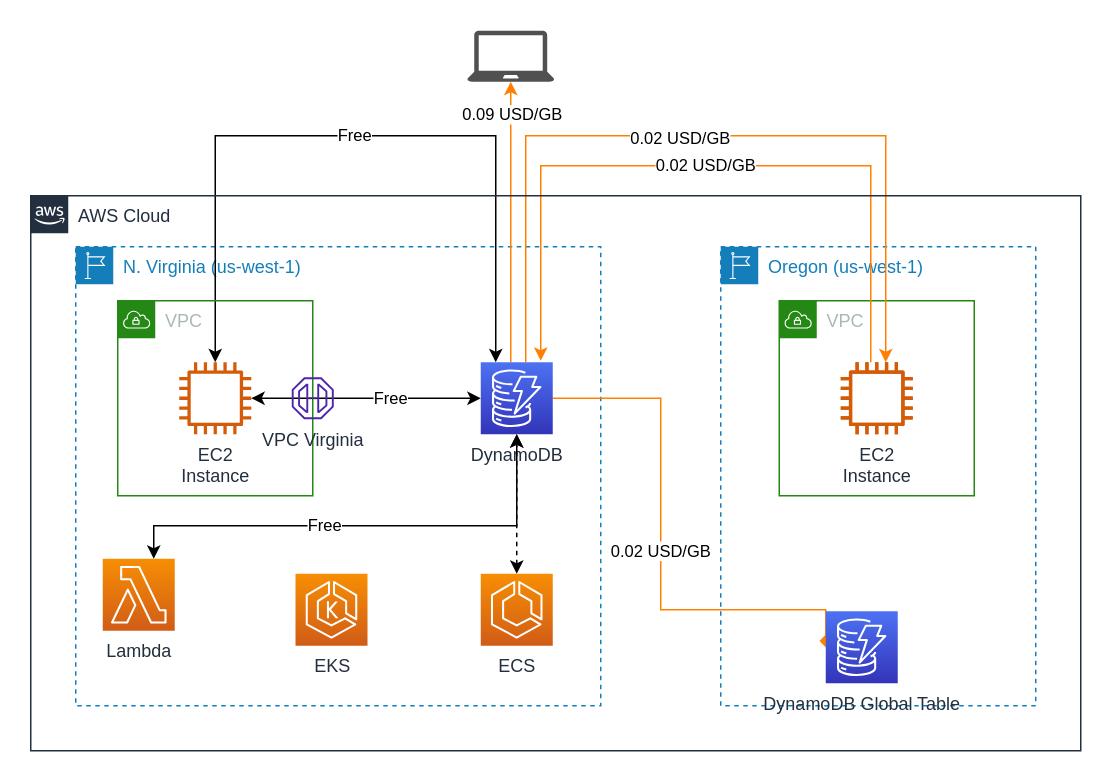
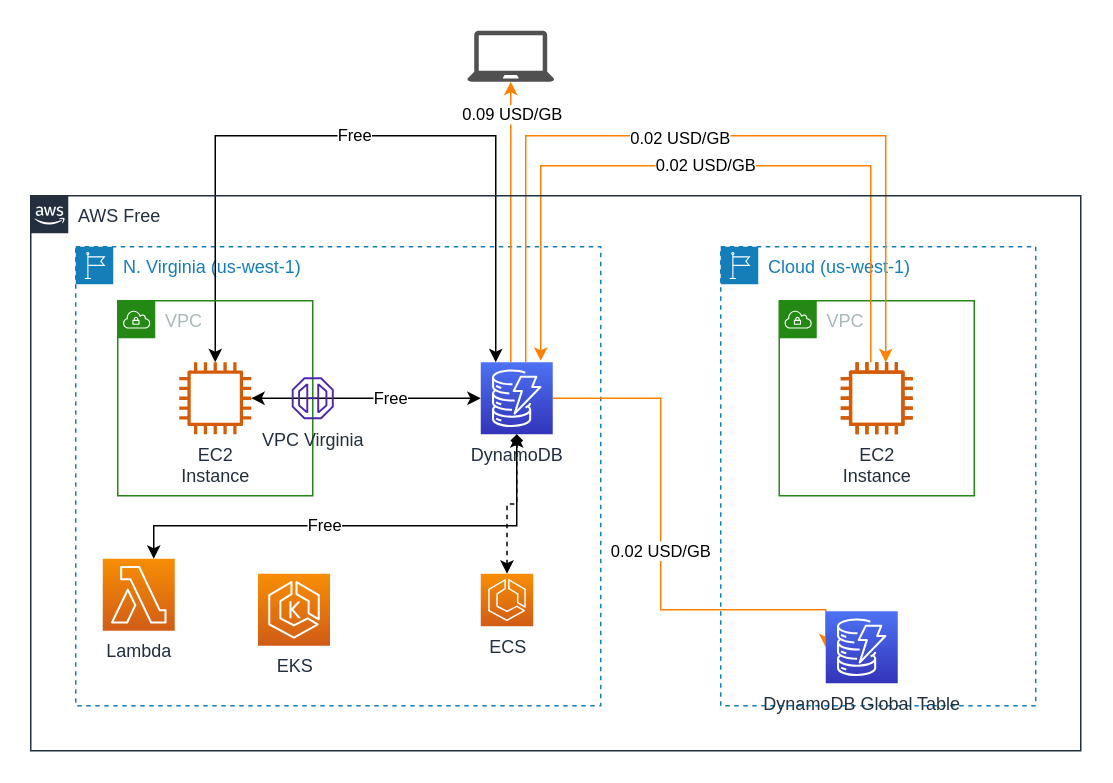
  <mxCell id="0" />
  <mxCell id="1" parent="0" />
  <mxCell id="2" value="N. Virginia (us-west-1)" style="points=[[0,0],[0.25,0],[0.5,0],[0.75,0],[1,0],[1,0.25],[1,0.5],[1,0.75],[1,1],[0.75,1],[0.5,1],[0.25,1],[0,1],[0,0.75],[0,0.5],[0,0.25]];outlineConnect=0;gradientColor=none;html=1;whiteSpace=wrap;fontSize=12;fontStyle=0;container=0;pointerEvents=0;collapsible=0;recursiveResize=0;shape=mxgraph.aws4.group;grIcon=mxgraph.aws4.group_region;strokeColor=#147EBA;fillColor=none;verticalAlign=top;align=left;spacingLeft=30;fontColor=#147EBA;dashed=1;" vertex="1" parent="1"><mxGeometry x="50" y="164" width="350" height="306" as="geometry" /></mxCell>
  <mxCell id="3" value="Free" style="edgeStyle=orthogonalEdgeStyle;rounded=0;orthogonalLoop=1;jettySize=auto;html=1;startArrow=classic;startFill=1;" edge="1" parent="1" source="8" target="10"><mxGeometry relative="1" as="geometry"><Array as="points"><mxPoint x="330" y="90" /><mxPoint x="143" y="90" /></Array></mxGeometry></mxCell>
  <mxCell id="4" value="Free" style="edgeStyle=orthogonalEdgeStyle;rounded=0;orthogonalLoop=1;jettySize=auto;html=1;startArrow=classic;startFill=1;" edge="1" parent="1" source="8" target="10"><mxGeometry x="-0.216" relative="1" as="geometry"><mxPoint as="offset" /></mxGeometry></mxCell>
- <mxCell id="5" value="0.02 USD/GB" style="edgeStyle=orthogonalEdgeStyle;rounded=0;orthogonalLoop=1;jettySize=auto;html=1;entryX=0;entryY=0.5;entryDx=0;entryDy=0;entryPerimeter=0;startArrow=none;startFill=0;endArrow=diamond;endFill=1;strokeColor=#FF8000;" edge="1" parent="1" source="8" target="24"><mxGeometry relative="1" as="geometry"><Array as="points"><mxPoint x="440" y="265" /><mxPoint x="440" y="406" /></Array></mxGeometry></mxCell>
+ <mxCell id="5" value="0.02 USD/GB" style="edgeStyle=orthogonalEdgeStyle;rounded=0;orthogonalLoop=1;jettySize=auto;html=1;entryX=0;entryY=0.5;entryDx=0;entryDy=0;entryPerimeter=0;startArrow=none;startFill=0;endArrow=classic;endFill=1;strokeColor=#FF8000;" edge="1" parent="1" source="8" target="24"><mxGeometry relative="1" as="geometry"><Array as="points"><mxPoint x="440" y="265" /><mxPoint x="440" y="406" /></Array></mxGeometry></mxCell>
  <mxCell id="6" style="edgeStyle=orthogonalEdgeStyle;rounded=0;orthogonalLoop=1;jettySize=auto;html=1;startArrow=none;startFill=0;endArrow=classic;endFill=1;strokeColor=#FF8000;" edge="1" parent="1" source="8" target="26"><mxGeometry relative="1" as="geometry"><Array as="points"><mxPoint x="340" y="180" /><mxPoint x="340" y="180" /></Array></mxGeometry></mxCell>
  <mxCell id="7" value="0.09 USD/GB" style="edgeLabel;html=1;align=center;verticalAlign=middle;resizable=0;points=[];" vertex="1" connectable="0" parent="6"><mxGeometry x="0.683" y="1" relative="1" as="geometry"><mxPoint x="1" y="-9" as="offset" /></mxGeometry></mxCell>
  <mxCell id="8" value="DynamoDB" style="sketch=0;points=[[0,0,0],[0.25,0,0],[0.5,0,0],[0.75,0,0],[1,0,0],[0,1,0],[0.25,1,0],[0.5,1,0],[0.75,1,0],[1,1,0],[0,0.25,0],[0,0.5,0],[0,0.75,0],[1,0.25,0],[1,0.5,0],[1,0.75,0]];outlineConnect=0;fontColor=#232F3E;gradientColor=#4D72F3;gradientDirection=north;fillColor=#3334B9;strokeColor=#ffffff;dashed=0;verticalLabelPosition=bottom;verticalAlign=top;align=center;html=1;fontSize=12;fontStyle=0;aspect=fixed;shape=mxgraph.aws4.resourceIcon;resIcon=mxgraph.aws4.dynamodb;" vertex="1" parent="1"><mxGeometry x="320" y="241" width="48" height="48" as="geometry" /></mxCell>
  <mxCell id="9" value="VPC" style="points=[[0,0],[0.25,0],[0.5,0],[0.75,0],[1,0],[1,0.25],[1,0.5],[1,0.75],[1,1],[0.75,1],[0.5,1],[0.25,1],[0,1],[0,0.75],[0,0.5],[0,0.25]];outlineConnect=0;gradientColor=none;html=1;whiteSpace=wrap;fontSize=12;fontStyle=0;container=1;pointerEvents=0;collapsible=0;recursiveResize=0;shape=mxgraph.aws4.group;grIcon=mxgraph.aws4.group_vpc;strokeColor=#248814;fillColor=none;verticalAlign=top;align=left;spacingLeft=30;fontColor=#AAB7B8;dashed=0;" vertex="1" parent="1"><mxGeometry x="78" y="200" width="130" height="130" as="geometry" /></mxCell>
  <mxCell id="10" value="EC2&lt;br&gt;Instance" style="sketch=0;outlineConnect=0;fontColor=#232F3E;gradientColor=none;fillColor=#D45B07;strokeColor=none;dashed=0;verticalLabelPosition=bottom;verticalAlign=top;align=center;html=1;fontSize=12;fontStyle=0;aspect=fixed;pointerEvents=1;shape=mxgraph.aws4.instance2;" vertex="1" parent="9"><mxGeometry x="41" y="41" width="48" height="48" as="geometry" /></mxCell>
  <mxCell id="11" value="VPC Virginia" style="sketch=0;outlineConnect=0;fontColor=#232F3E;gradientColor=none;fillColor=#4D27AA;strokeColor=none;dashed=0;verticalLabelPosition=bottom;verticalAlign=top;align=center;html=1;fontSize=12;fontStyle=0;aspect=fixed;pointerEvents=1;shape=mxgraph.aws4.endpoint;" vertex="1" parent="9"><mxGeometry x="116" y="51" width="28" height="28" as="geometry" /></mxCell>
  <mxCell id="12" value="Lambda" style="sketch=0;points=[[0,0,0],[0.25,0,0],[0.5,0,0],[0.75,0,0],[1,0,0],[0,1,0],[0.25,1,0],[0.5,1,0],[0.75,1,0],[1,1,0],[0,0.25,0],[0,0.5,0],[0,0.75,0],[1,0.25,0],[1,0.5,0],[1,0.75,0]];outlineConnect=0;fontColor=#232F3E;gradientColor=#F78E04;gradientDirection=north;fillColor=#D05C17;strokeColor=#ffffff;dashed=0;verticalLabelPosition=bottom;verticalAlign=top;align=center;html=1;fontSize=12;fontStyle=0;aspect=fixed;shape=mxgraph.aws4.resourceIcon;resIcon=mxgraph.aws4.lambda;" vertex="1" parent="1"><mxGeometry x="68" y="372" width="48" height="48" as="geometry" /></mxCell>
  <mxCell id="13" style="edgeStyle=orthogonalEdgeStyle;rounded=0;orthogonalLoop=1;jettySize=auto;html=1;entryX=0.5;entryY=1;entryDx=0;entryDy=0;entryPerimeter=0;startArrow=classic;startFill=1;dashed=1;" edge="1" parent="1" source="14" target="8"><mxGeometry relative="1" as="geometry" /></mxCell>
- <mxCell id="14" value="ECS" style="sketch=0;points=[[0,0,0],[0.25,0,0],[0.5,0,0],[0.75,0,0],[1,0,0],[0,1,0],[0.25,1,0],[0.5,1,0],[0.75,1,0],[1,1,0],[0,0.25,0],[0,0.5,0],[0,0.75,0],[1,0.25,0],[1,0.5,0],[1,0.75,0]];outlineConnect=0;fontColor=#232F3E;gradientColor=#F78E04;gradientDirection=north;fillColor=#D05C17;strokeColor=#ffffff;dashed=0;verticalLabelPosition=bottom;verticalAlign=top;align=center;html=1;fontSize=12;fontStyle=0;aspect=fixed;shape=mxgraph.aws4.resourceIcon;resIcon=mxgraph.aws4.ecs;" vertex="1" parent="1"><mxGeometry x="320" y="382" width="48" height="48" as="geometry" /></mxCell>
- <mxCell id="15" value="EKS" style="sketch=0;points=[[0,0,0],[0.25,0,0],[0.5,0,0],[0.75,0,0],[1,0,0],[0,1,0],[0.25,1,0],[0.5,1,0],[0.75,1,0],[1,1,0],[0,0.25,0],[0,0.5,0],[0,0.75,0],[1,0.25,0],[1,0.5,0],[1,0.75,0]];outlineConnect=0;fontColor=#232F3E;gradientColor=#F78E04;gradientDirection=north;fillColor=#D05C17;strokeColor=#ffffff;dashed=0;verticalLabelPosition=bottom;verticalAlign=top;align=center;html=1;fontSize=12;fontStyle=0;aspect=fixed;shape=mxgraph.aws4.resourceIcon;resIcon=mxgraph.aws4.eks;" vertex="1" parent="1"><mxGeometry x="196.5" y="382" width="48" height="48" as="geometry" /></mxCell>
- <mxCell id="16" value="Free" style="edgeStyle=orthogonalEdgeStyle;rounded=0;orthogonalLoop=1;jettySize=auto;html=1;entryX=0.5;entryY=1;entryDx=0;entryDy=0;entryPerimeter=0;startArrow=classic;startFill=1;" edge="1" parent="1" source="12" target="8"><mxGeometry x="-0.164" relative="1" as="geometry"><Array as="points"><mxPoint x="102" y="350" /><mxPoint x="344" y="350" /></Array><mxPoint as="offset" /></mxGeometry></mxCell>
- <mxCell id="17" value="Oregon (us-west-1)" style="points=[[0,0],[0.25,0],[0.5,0],[0.75,0],[1,0],[1,0.25],[1,0.5],[1,0.75],[1,1],[0.75,1],[0.5,1],[0.25,1],[0,1],[0,0.75],[0,0.5],[0,0.25]];outlineConnect=0;gradientColor=none;html=1;whiteSpace=wrap;fontSize=12;fontStyle=0;container=0;pointerEvents=0;collapsible=0;recursiveResize=0;shape=mxgraph.aws4.group;grIcon=mxgraph.aws4.group_region;strokeColor=#147EBA;fillColor=none;verticalAlign=top;align=left;spacingLeft=30;fontColor=#147EBA;dashed=1;" vertex="1" parent="1"><mxGeometry x="480" y="164" width="210" height="306" as="geometry" /></mxCell>
+ <mxCell id="14" value="ECS" style="sketch=0;points=[[0,0,0],[0.25,0,0],[0.5,0,0],[0.75,0,0],[1,0,0],[0,1,0],[0.25,1,0],[0.5,1,0],[0.75,1,0],[1,1,0],[0,0.25,0],[0,0.5,0],[0,0.75,0],[1,0.25,0],[1,0.5,0],[1,0.75,0]];outlineConnect=0;fontColor=#232F3E;gradientColor=#F78E04;gradientDirection=north;fillColor=#D05C17;strokeColor=#ffffff;dashed=0;verticalLabelPosition=bottom;verticalAlign=top;align=center;html=1;fontSize=12;fontStyle=0;aspect=fixed;shape=mxgraph.aws4.resourceIcon;resIcon=mxgraph.aws4.ecs;" vertex="1" parent="1"><mxGeometry x="320" y="382" width="35" height="35" as="geometry" /></mxCell>
+ <mxCell id="15" value="EKS" style="sketch=0;points=[[0,0,0],[0.25,0,0],[0.5,0,0],[0.75,0,0],[1,0,0],[0,1,0],[0.25,1,0],[0.5,1,0],[0.75,1,0],[1,1,0],[0,0.25,0],[0,0.5,0],[0,0.75,0],[1,0.25,0],[1,0.5,0],[1,0.75,0]];outlineConnect=0;fontColor=#232F3E;gradientColor=#F78E04;gradientDirection=north;fillColor=#D05C17;strokeColor=#ffffff;dashed=0;verticalLabelPosition=bottom;verticalAlign=top;align=center;html=1;fontSize=12;fontStyle=0;aspect=fixed;shape=mxgraph.aws4.resourceIcon;resIcon=mxgraph.aws4.eks;" vertex="1" parent="1"><mxGeometry x="171.5" y="382" width="48" height="48" as="geometry" /></mxCell>
+ <mxCell id="16" value="Free" style="edgeStyle=orthogonalEdgeStyle;rounded=0;orthogonalLoop=1;jettySize=auto;html=1;entryX=0.5;entryY=1;entryDx=0;entryDy=0;entryPerimeter=0;startArrow=classic;startFill=1;endArrow=diamond;" edge="1" parent="1" source="12" target="8"><mxGeometry x="-0.164" relative="1" as="geometry"><Array as="points"><mxPoint x="102" y="350" /><mxPoint x="344" y="350" /></Array><mxPoint as="offset" /></mxGeometry></mxCell>
+ <mxCell id="17" value="Cloud (us-west-1)" style="points=[[0,0],[0.25,0],[0.5,0],[0.75,0],[1,0],[1,0.25],[1,0.5],[1,0.75],[1,1],[0.75,1],[0.5,1],[0.25,1],[0,1],[0,0.75],[0,0.5],[0,0.25]];outlineConnect=0;gradientColor=none;html=1;whiteSpace=wrap;fontSize=12;fontStyle=0;container=0;pointerEvents=0;collapsible=0;recursiveResize=0;shape=mxgraph.aws4.group;grIcon=mxgraph.aws4.group_region;strokeColor=#147EBA;fillColor=none;verticalAlign=top;align=left;spacingLeft=30;fontColor=#147EBA;dashed=1;" vertex="1" parent="1"><mxGeometry x="480" y="164" width="210" height="306" as="geometry" /></mxCell>
  <mxCell id="18" value="" style="sketch=0;outlineConnect=0;fontColor=#232F3E;gradientColor=none;fillColor=#D45B07;strokeColor=none;dashed=0;verticalLabelPosition=bottom;verticalAlign=top;align=center;html=1;fontSize=12;fontStyle=0;aspect=fixed;pointerEvents=1;shape=mxgraph.aws4.instance2;" vertex="1" parent="1"><mxGeometry x="560" y="241" width="48" height="48" as="geometry" /></mxCell>
  <mxCell id="19" value="VPC" style="points=[[0,0],[0.25,0],[0.5,0],[0.75,0],[1,0],[1,0.25],[1,0.5],[1,0.75],[1,1],[0.75,1],[0.5,1],[0.25,1],[0,1],[0,0.75],[0,0.5],[0,0.25]];outlineConnect=0;gradientColor=none;html=1;whiteSpace=wrap;fontSize=12;fontStyle=0;container=1;pointerEvents=0;collapsible=0;recursiveResize=0;shape=mxgraph.aws4.group;grIcon=mxgraph.aws4.group_vpc;strokeColor=#248814;fillColor=none;verticalAlign=top;align=left;spacingLeft=30;fontColor=#AAB7B8;dashed=0;" vertex="1" parent="1"><mxGeometry x="519" y="200" width="130" height="130" as="geometry" /></mxCell>
  <mxCell id="20" value="EC2&lt;br&gt;Instance" style="sketch=0;outlineConnect=0;fontColor=#232F3E;gradientColor=none;fillColor=#D45B07;strokeColor=none;dashed=0;verticalLabelPosition=bottom;verticalAlign=top;align=center;html=1;fontSize=12;fontStyle=0;aspect=fixed;pointerEvents=1;shape=mxgraph.aws4.instance2;" vertex="1" parent="19"><mxGeometry x="41" y="41" width="48" height="48" as="geometry" /></mxCell>
  <mxCell id="21" style="edgeStyle=orthogonalEdgeStyle;rounded=0;orthogonalLoop=1;jettySize=auto;html=1;startArrow=classic;startFill=1;endArrow=none;endFill=0;strokeColor=#FF8000;" edge="1" parent="1" source="20"><mxGeometry relative="1" as="geometry"><mxPoint x="350" y="241" as="targetPoint" /><Array as="points"><mxPoint x="590" y="90" /><mxPoint x="350" y="90" /></Array></mxGeometry></mxCell>
  <mxCell id="22" value="0.02 USD/GB" style="edgeLabel;html=1;align=center;verticalAlign=middle;resizable=0;points=[];" vertex="1" connectable="0" parent="21"><mxGeometry x="0.065" y="1" relative="1" as="geometry"><mxPoint as="offset" /></mxGeometry></mxCell>
  <mxCell id="23" value="0.02 USD/GB" style="edgeStyle=orthogonalEdgeStyle;rounded=0;orthogonalLoop=1;jettySize=auto;html=1;startArrow=none;startFill=0;strokeColor=#FF8000;" edge="1" parent="1" source="20"><mxGeometry relative="1" as="geometry"><mxPoint x="360" y="240" as="targetPoint" /><Array as="points"><mxPoint x="580" y="110" /><mxPoint x="360" y="110" /></Array></mxGeometry></mxCell>
  <mxCell id="24" value="DynamoDB Global Table" style="sketch=0;points=[[0,0,0],[0.25,0,0],[0.5,0,0],[0.75,0,0],[1,0,0],[0,1,0],[0.25,1,0],[0.5,1,0],[0.75,1,0],[1,1,0],[0,0.25,0],[0,0.5,0],[0,0.75,0],[1,0.25,0],[1,0.5,0],[1,0.75,0]];outlineConnect=0;fontColor=#232F3E;gradientColor=#4D72F3;gradientDirection=north;fillColor=#3334B9;strokeColor=#ffffff;dashed=0;verticalLabelPosition=bottom;verticalAlign=top;align=center;html=1;fontSize=12;fontStyle=0;aspect=fixed;shape=mxgraph.aws4.resourceIcon;resIcon=mxgraph.aws4.dynamodb;" vertex="1" parent="1"><mxGeometry x="550" y="407" width="48" height="48" as="geometry" /></mxCell>
- <mxCell id="25" value="AWS Cloud" style="points=[[0,0],[0.25,0],[0.5,0],[0.75,0],[1,0],[1,0.25],[1,0.5],[1,0.75],[1,1],[0.75,1],[0.5,1],[0.25,1],[0,1],[0,0.75],[0,0.5],[0,0.25]];outlineConnect=0;gradientColor=none;html=1;whiteSpace=wrap;fontSize=12;fontStyle=0;container=1;pointerEvents=0;collapsible=0;recursiveResize=0;shape=mxgraph.aws4.group;grIcon=mxgraph.aws4.group_aws_cloud_alt;strokeColor=#232F3E;fillColor=none;verticalAlign=top;align=left;spacingLeft=30;fontColor=#232F3E;dashed=0;" vertex="1" parent="1"><mxGeometry x="20" y="130" width="700" height="370" as="geometry" /></mxCell>
+ <mxCell id="25" value="AWS Free" style="points=[[0,0],[0.25,0],[0.5,0],[0.75,0],[1,0],[1,0.25],[1,0.5],[1,0.75],[1,1],[0.75,1],[0.5,1],[0.25,1],[0,1],[0,0.75],[0,0.5],[0,0.25]];outlineConnect=0;gradientColor=none;html=1;whiteSpace=wrap;fontSize=12;fontStyle=0;container=1;pointerEvents=0;collapsible=0;recursiveResize=0;shape=mxgraph.aws4.group;grIcon=mxgraph.aws4.group_aws_cloud_alt;strokeColor=#232F3E;fillColor=none;verticalAlign=top;align=left;spacingLeft=30;fontColor=#232F3E;dashed=0;" vertex="1" parent="1"><mxGeometry x="20" y="130" width="700" height="370" as="geometry" /></mxCell>
  <mxCell id="26" value="" style="sketch=0;pointerEvents=1;shadow=0;dashed=0;html=1;strokeColor=none;fillColor=#505050;labelPosition=center;verticalLabelPosition=bottom;verticalAlign=top;outlineConnect=0;align=center;shape=mxgraph.office.devices.laptop;" vertex="1" parent="1"><mxGeometry x="311" y="20" width="58" height="34" as="geometry" /></mxCell>
